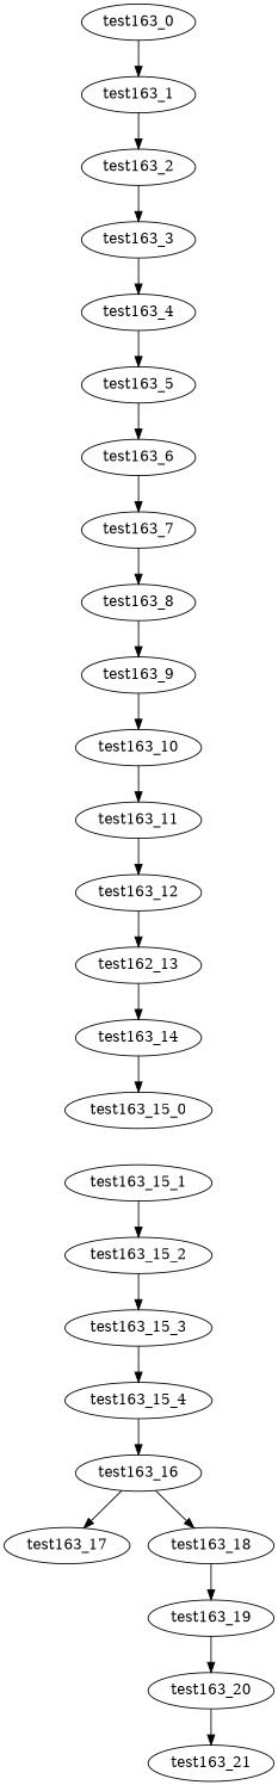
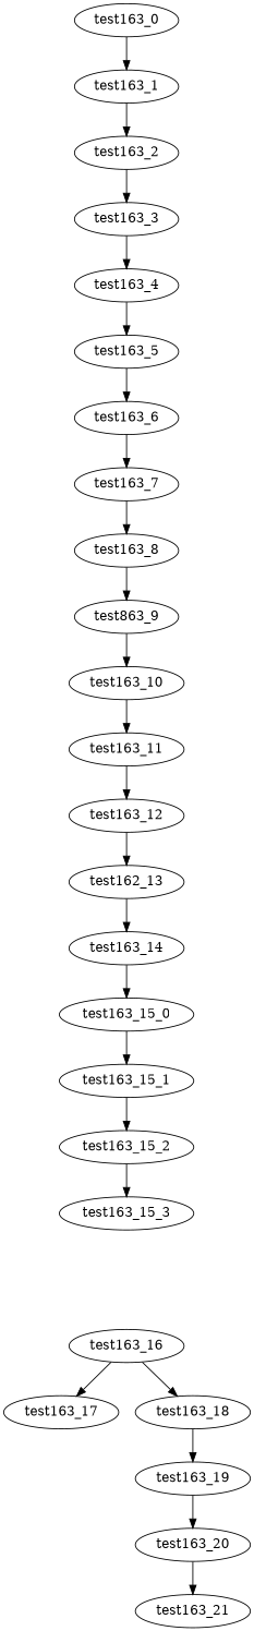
  digraph {
    test163_0
    test163_1
    test163_2
    test163_3
    test163_4
    test163_5
    test163_6
    test163_7
    test163_8
-   test163_9
+   test163_9 [label=test863_9]
    test163_10
    test163_11
    test163_12
    n14 [label=test162_13]
    test163_14
    test163_15_0
    test163_15_1
    test163_15_2
    test163_15_3
-   test163_15_4
    test163_16
    test163_17
    test163_18
    test163_19
    test163_20
    test163_21
    test163_0 -> test163_1
    test163_1 -> test163_2
    test163_2 -> test163_3
    test163_3 -> test163_4
    test163_4 -> test163_5
    test163_5 -> test163_6
    test163_6 -> test163_7
    test163_7 -> test163_8
    test163_8 -> test163_9
    test163_9 -> test163_10
    test163_10 -> test163_11
    test163_11 -> test163_12
    test163_12 -> n14
    n14 -> test163_14
    test163_14 -> test163_15_0
+   test163_15_0 -> test163_15_1
    test163_15_1 -> test163_15_2
    test163_15_2 -> test163_15_3
-   test163_15_3 -> test163_15_4
-   test163_15_4 -> test163_16
    test163_16 -> test163_17
    test163_16 -> test163_18
    test163_18 -> test163_19
    test163_19 -> test163_20
    test163_20 -> test163_21
  }
